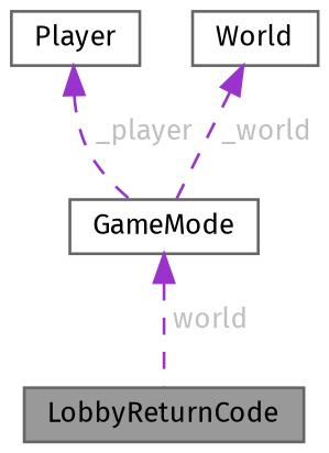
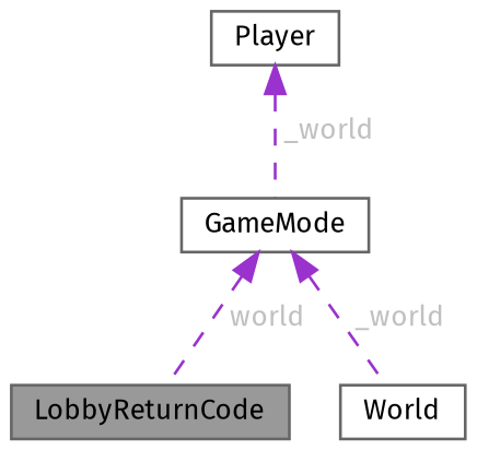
  digraph {
    fontname="Fira Sans"
    node [color=gray40 fillcolor=white fontname="Fira Sans" fontsize=10 shape=box style=filled]
    edge [color=darkorchid3 dir=back fontcolor=grey fontname="Fira Sans" fontsize=10 labelfontname=Helvetica labelfontsize=10 style=dashed]
    n1 [fillcolor=grey60 fontcolor=black height=0.2 label=LobbyReturnCode width=0.4]
    n2 [height=0.2 label=GameMode width=0.4]
    n3 [height=0.2 label=Player width=0.4]
    n4 [height=0.2 label=World width=0.4]
    n2 -> n1 [label=" world"]
-   n3 -> n2 [label=" _player"]
-   n4 -> n2 [label=" _world"]
+   n3 -> n2 [label=" _world"]
+   n2 -> n4 [label=" _world"]
  }
